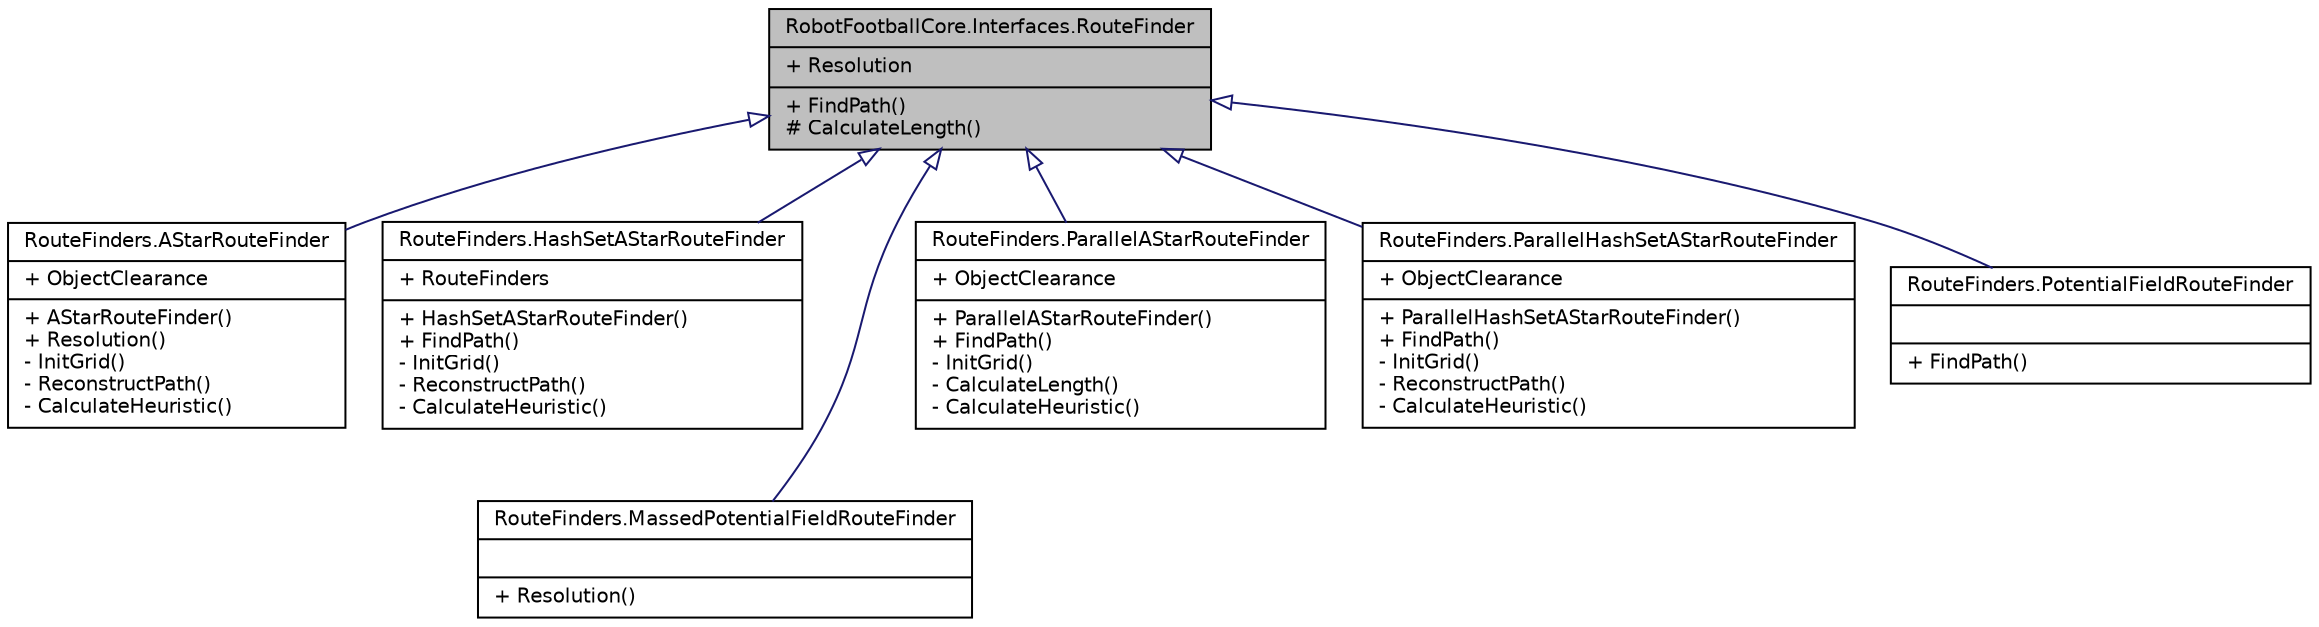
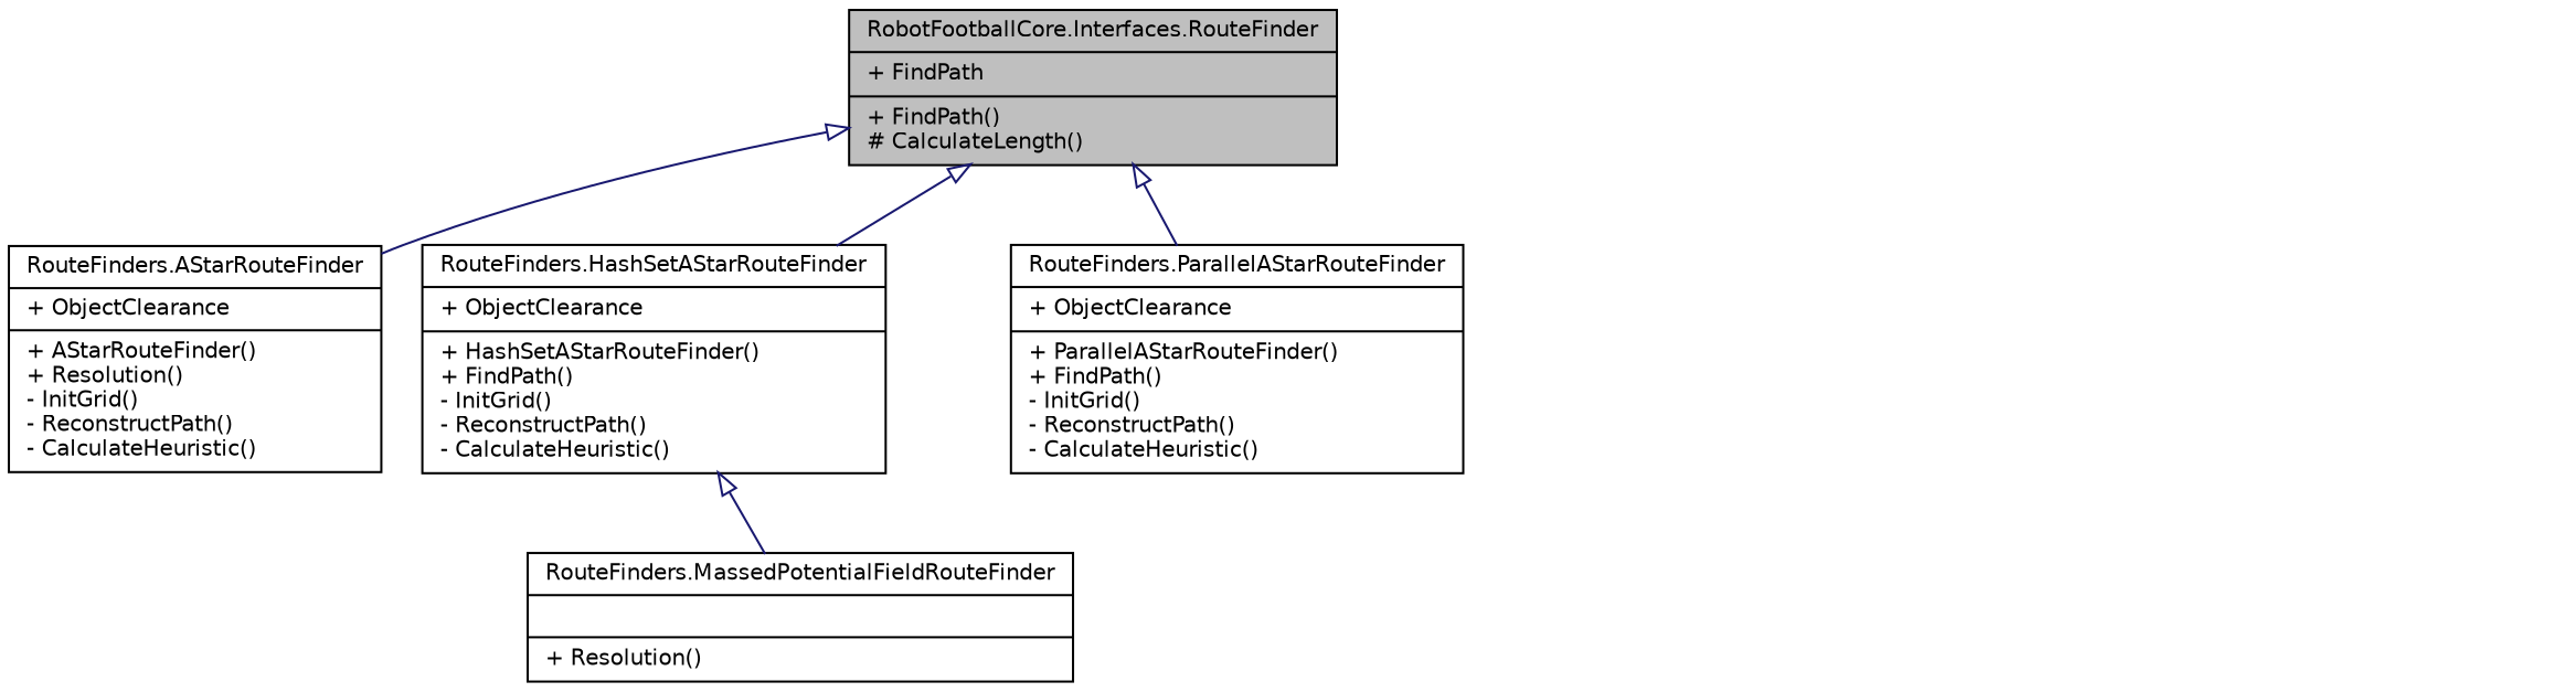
  digraph {
    node [color=black fillcolor=white fontname=Helvetica fontsize=10 shape=record style=filled]
    edge [arrowtail=onormal color=midnightblue dir=back fontname=Helvetica fontsize=10 labelfontname=Helvetica labelfontsize=10 style=solid]
-   n1 [fillcolor=grey75 fontcolor=black height=0.2 label="{RobotFootballCore.Interfaces.RouteFinder\n|+ Resolution\l|+ FindPath()\l# CalculateLength()\l}" width=0.4]
+   n1 [fillcolor=grey75 fontcolor=black height=0.2 label="{RobotFootballCore.Interfaces.RouteFinder\n|+ FindPath\l|+ FindPath()\l# CalculateLength()\l}" width=0.4]
    n2 [height=0.2 label="{RouteFinders.AStarRouteFinder\n|+ ObjectClearance\l|+ AStarRouteFinder()\l+ Resolution()\l- InitGrid()\l- ReconstructPath()\l- CalculateHeuristic()\l}" width=0.4]
-   n3 [height=0.2 label="{RouteFinders.HashSetAStarRouteFinder\n|+ RouteFinders\l|+ HashSetAStarRouteFinder()\l+ FindPath()\l- InitGrid()\l- ReconstructPath()\l- CalculateHeuristic()\l}" width=0.4]
+   n3 [height=0.2 label="{RouteFinders.HashSetAStarRouteFinder\n|+ ObjectClearance\l|+ HashSetAStarRouteFinder()\l+ FindPath()\l- InitGrid()\l- ReconstructPath()\l- CalculateHeuristic()\l}" width=0.4]
    n4 [height=0.2 label="{RouteFinders.MassedPotentialFieldRouteFinder\n||+ Resolution()\l}" width=0.4]
-   n5 [height=0.2 label="{RouteFinders.ParallelAStarRouteFinder\n|+ ObjectClearance\l|+ ParallelAStarRouteFinder()\l+ FindPath()\l- InitGrid()\l- CalculateLength()\l- CalculateHeuristic()\l}" width=0.4]
-   n6 [height=0.2 label="{RouteFinders.ParallelHashSetAStarRouteFinder\n|+ ObjectClearance\l|+ ParallelHashSetAStarRouteFinder()\l+ FindPath()\l- InitGrid()\l- ReconstructPath()\l- CalculateHeuristic()\l}" width=0.4]
-   n7 [height=0.2 label="{RouteFinders.PotentialFieldRouteFinder\n||+ FindPath()\l}" width=0.4]
+   n5 [height=0.2 label="{RouteFinders.ParallelAStarRouteFinder\n|+ ObjectClearance\l|+ ParallelAStarRouteFinder()\l+ FindPath()\l- InitGrid()\l- ReconstructPath()\l- CalculateHeuristic()\l}" width=0.4]
    n1 -> n2
    n1 -> n3
-   n1 -> n4
+   n3 -> n4
    n1 -> n5
-   n1 -> n6
-   n1 -> n7
  }
